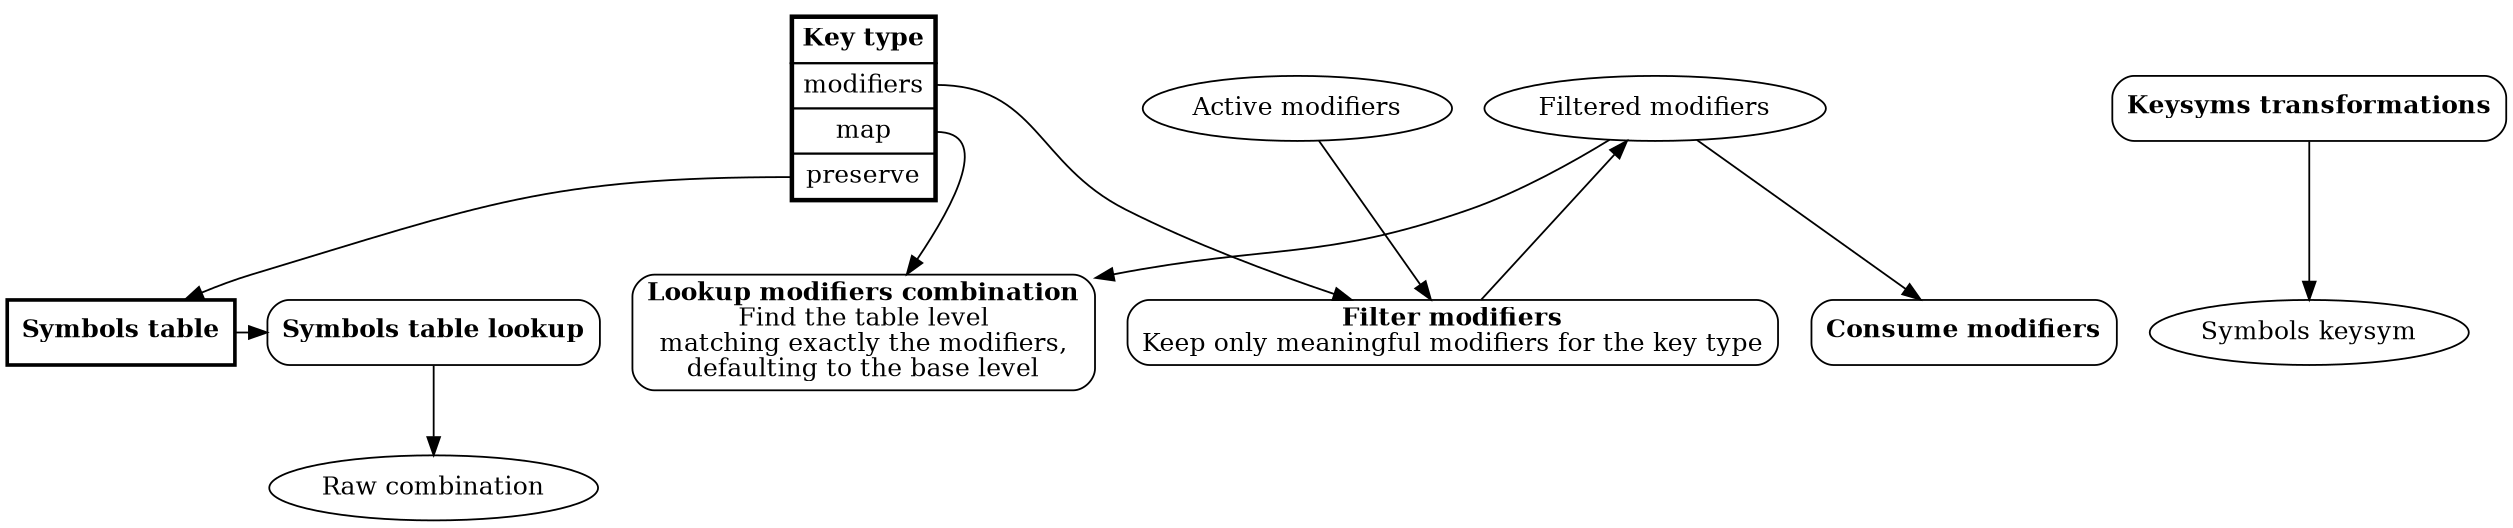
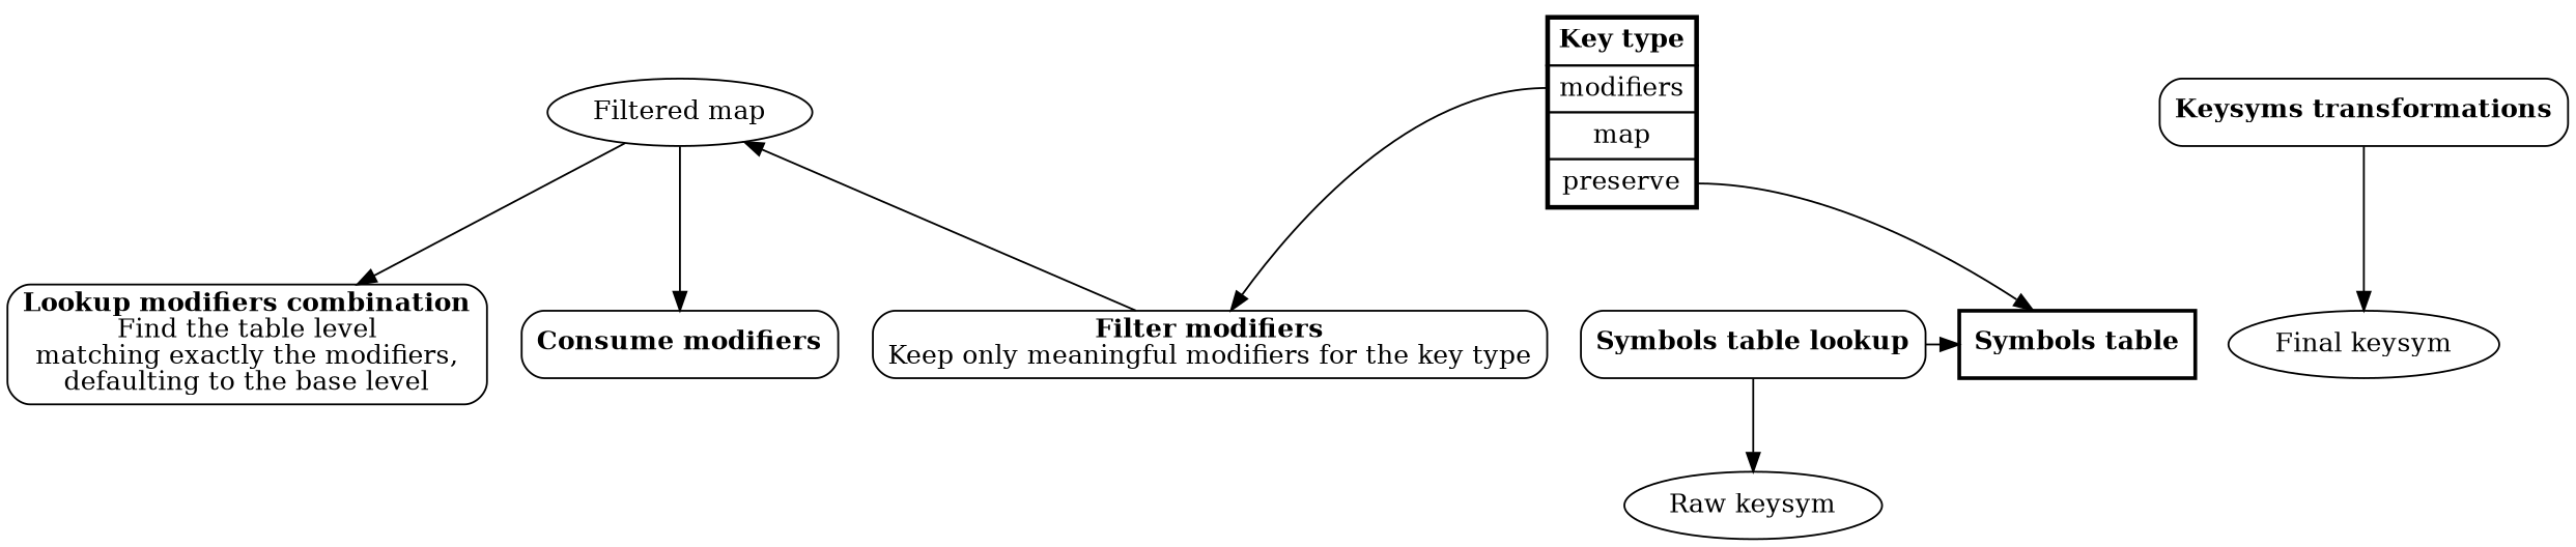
  digraph {
    node [shape=box]
-   n1 [label="Filtered modifiers" shape=""]
+   n1 [label="Filtered map" shape=""]
    n2 [label=<         <table border="2" cellborder="1" cellspacing="0" cellpadding="4">             <tr><td href="@ref the-xkb_types-section"><b>Key type</b></td></tr>             <hr/>             <tr><td port="modifiers" href="@ref key-type-modifiers">modifiers</td></tr>             <tr><td port="map" href="@ref key-type-map">map</td></tr>             <tr><td port="preserve" href="@ref key-type-preserve">preserve</td></tr>         </table>     > shape=none]
    n3 [label=<<b>Lookup modifiers combination</b><br/>Find the table level<br/>matching exactly the modifiers,<br/>defaulting to the base level> style=rounded]
    n4 [label=<<b>Consume modifiers</b>> style=rounded]
    n5 [label=<<b>Symbols table lookup</b>> style=rounded]
    n6 [label=<<b>Symbols table</b>> penwidth=2]
    n7 [label=<<b>Filter modifiers</b><br/>Keep only meaningful modifiers for the key type> style=rounded]
-   n8 [label="Raw combination" shape=""]
-   n9 [label="Active modifiers" shape=""]
+   n8 [label="Raw keysym" shape=""]
    n10 [label=<<b>Keysyms transformations</b>> style=rounded]
-   n11 [label="Symbols keysym" shape=""]
+   n11 [label="Final keysym" shape=""]
    subgraph sub_1 {
      rank=same
      n1
      n2
    }
    subgraph sub_2 {
      rank=same
      n3
      n4
    }
    subgraph sub_3 {
      rank=same
      n5
      n6
    }
    n1 -> n3
    n1 -> n4
-   n2 -> n3 [tailport=map]
    n2 -> n6 [tailport=preserve]
    n2 -> n7 [tailport=modifiers]
    n5 -> n8
-   n6 -> n5
+   n5 -> n6
    n7 -> n1
-   n9 -> n7
    n10 -> n11
  }
